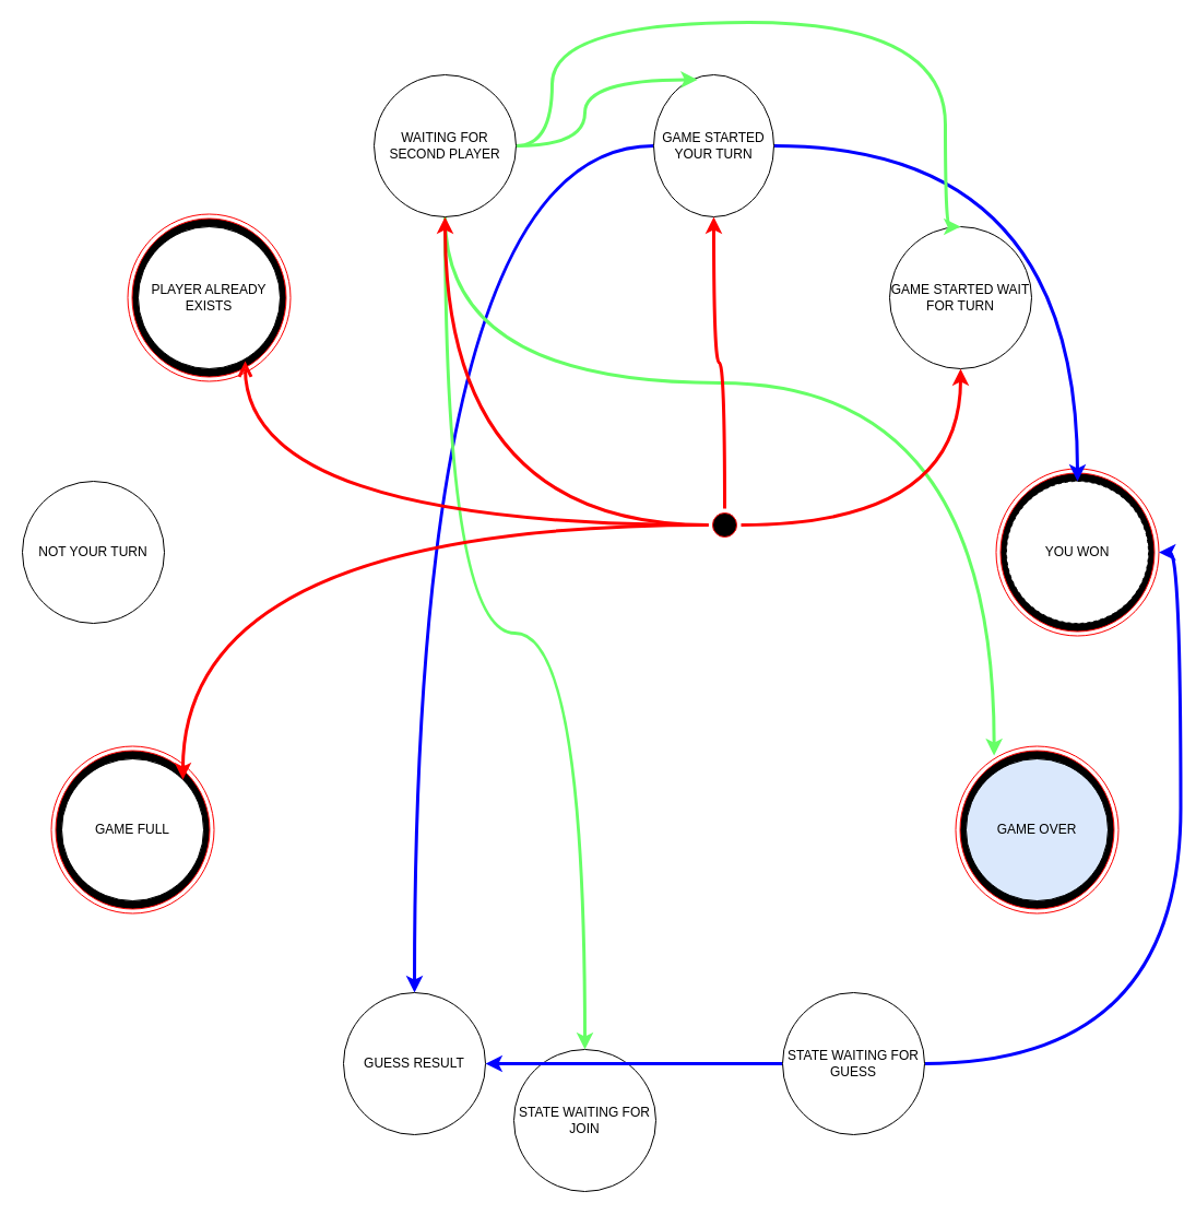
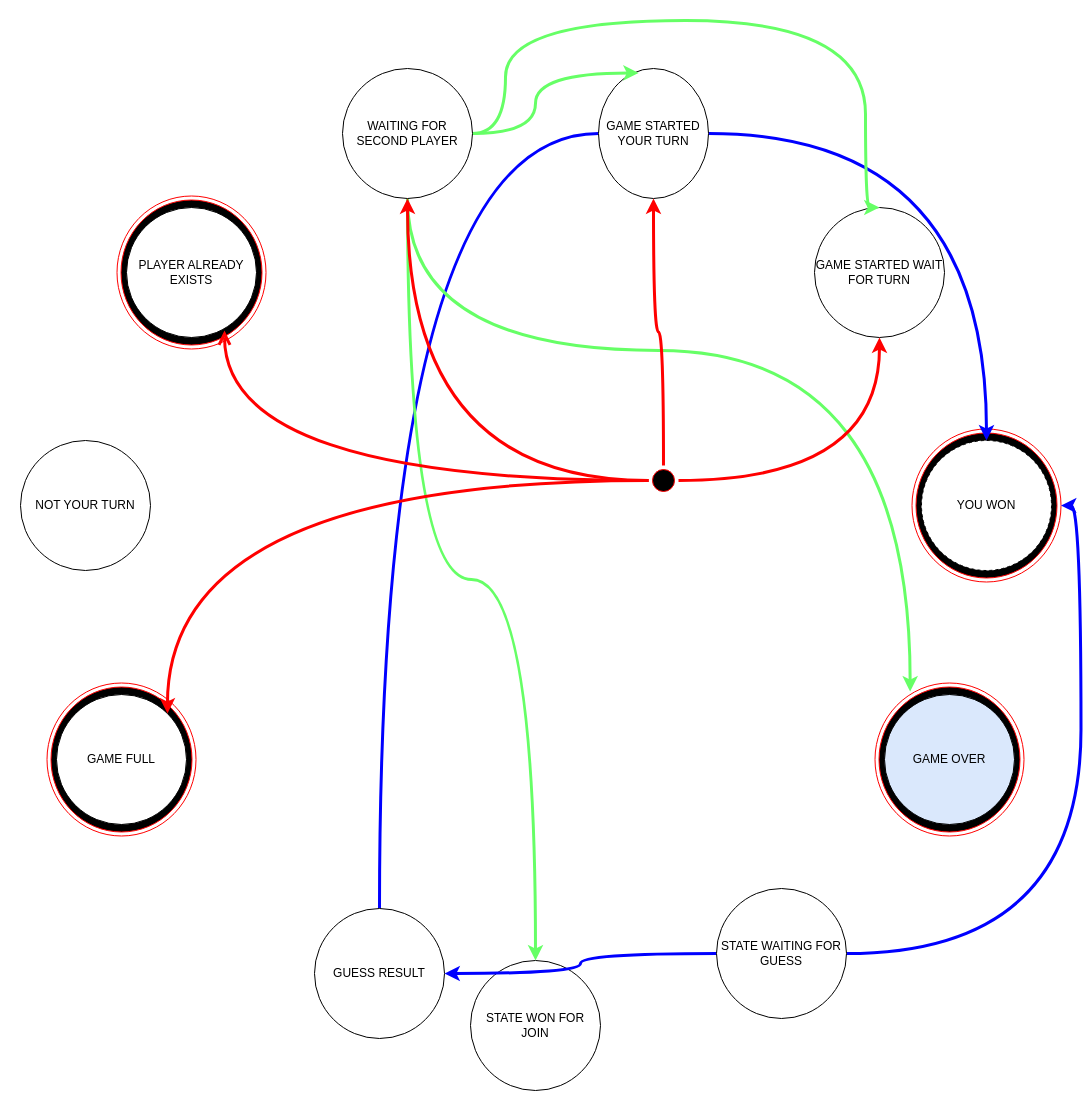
  <mxCell id="0" />
  <mxCell id="1" parent="0" />
  <mxCell id="2" value="" style="ellipse;html=1;shape=endState;fillColor=#000000;strokeColor=#ff0000;comic=0;" vertex="1" parent="1"><mxGeometry x="911.5" y="428.5" width="149" height="153" as="geometry" /></mxCell>
  <mxCell id="3" value="" style="ellipse;html=1;shape=endState;fillColor=#000000;strokeColor=#ff0000;comic=0;" vertex="1" parent="1"><mxGeometry x="874.5" y="682.5" width="149" height="153" as="geometry" /></mxCell>
  <mxCell id="4" value="" style="ellipse;html=1;shape=endState;fillColor=#000000;strokeColor=#ff0000;comic=0;" vertex="1" parent="1"><mxGeometry x="46.5" y="682.5" width="149" height="153" as="geometry" /></mxCell>
  <mxCell id="5" value="" style="ellipse;html=1;shape=endState;fillColor=#000000;strokeColor=#ff0000;comic=0;" vertex="1" parent="1"><mxGeometry x="116.5" y="195.5" width="149" height="153" as="geometry" /></mxCell>
- <mxCell id="6" value="STATE WAITING FOR JOIN" style="ellipse;whiteSpace=wrap;html=1;aspect=fixed;" vertex="1" parent="1"><mxGeometry x="470" y="960" width="130" height="130" as="geometry" /></mxCell>
+ <mxCell id="6" value="STATE WON FOR JOIN" style="ellipse;whiteSpace=wrap;html=1;aspect=fixed;" vertex="1" parent="1"><mxGeometry x="470" y="960" width="130" height="130" as="geometry" /></mxCell>
  <mxCell id="7" style="edgeStyle=orthogonalEdgeStyle;curved=1;rounded=0;orthogonalLoop=1;jettySize=auto;html=1;entryX=1;entryY=0.5;entryDx=0;entryDy=0;strokeColor=#0000FF;strokeWidth=3;" edge="1" parent="1" source="9" target="24"><mxGeometry relative="1" as="geometry" /></mxCell>
  <mxCell id="8" style="edgeStyle=orthogonalEdgeStyle;curved=1;rounded=0;orthogonalLoop=1;jettySize=auto;html=1;entryX=1;entryY=0.5;entryDx=0;entryDy=0;strokeColor=#0000FF;strokeWidth=3;" edge="1" parent="1" source="9" target="2"><mxGeometry relative="1" as="geometry" /></mxCell>
- <mxCell id="9" value="STATE WAITING FOR GUESS" style="ellipse;whiteSpace=wrap;html=1;aspect=fixed;" vertex="1" parent="1"><mxGeometry x="716" y="908" width="130" height="130" as="geometry" /></mxCell>
+ <mxCell id="9" value="STATE WAITING FOR GUESS" style="ellipse;whiteSpace=wrap;html=1;aspect=fixed;" vertex="1" parent="1"><mxGeometry x="716" y="888" width="130" height="130" as="geometry" /></mxCell>
  <mxCell id="10" value="GAME OVER" style="ellipse;whiteSpace=wrap;html=1;aspect=fixed;fillColor=#dae8fc;" vertex="1" parent="1"><mxGeometry x="884" y="694" width="130" height="130" as="geometry" /></mxCell>
  <mxCell id="11" value="YOU WON" style="ellipse;whiteSpace=wrap;html=1;aspect=fixed;dashed=1;" vertex="1" parent="1"><mxGeometry x="921" y="440" width="130" height="130" as="geometry" /></mxCell>
  <mxCell id="12" value="GAME STARTED WAIT FOR TURN" style="ellipse;whiteSpace=wrap;html=1;aspect=fixed;" vertex="1" parent="1"><mxGeometry x="814" y="207" width="130" height="130" as="geometry" /></mxCell>
  <mxCell id="13" style="edgeStyle=orthogonalEdgeStyle;curved=1;rounded=0;orthogonalLoop=1;jettySize=auto;html=1;strokeWidth=3;strokeColor=#0000FF;" edge="1" parent="1" source="15" target="11"><mxGeometry relative="1" as="geometry" /></mxCell>
- <mxCell id="14" style="edgeStyle=orthogonalEdgeStyle;curved=1;rounded=0;orthogonalLoop=1;jettySize=auto;html=1;strokeColor=#0000FF;strokeWidth=3;" edge="1" parent="1" source="15" target="24"><mxGeometry relative="1" as="geometry" /></mxCell>
+ <mxCell id="14" style="edgeStyle=orthogonalEdgeStyle;curved=1;rounded=0;orthogonalLoop=1;jettySize=auto;html=1;strokeColor=#0000FF;strokeWidth=3;endArrow=none;" edge="1" parent="1" source="15" target="24"><mxGeometry relative="1" as="geometry" /></mxCell>
  <mxCell id="15" value="GAME STARTED YOUR TURN" style="ellipse;whiteSpace=wrap;html=1;aspect=fixed;" vertex="1" parent="1"><mxGeometry x="598" y="68" width="110" height="130" as="geometry" /></mxCell>
  <mxCell id="16" style="edgeStyle=orthogonalEdgeStyle;curved=1;rounded=0;orthogonalLoop=1;jettySize=auto;html=1;entryX=0.365;entryY=0.034;entryDx=0;entryDy=0;entryPerimeter=0;strokeColor=#66FF66;strokeWidth=3;" edge="1" parent="1" source="20" target="15"><mxGeometry relative="1" as="geometry" /></mxCell>
  <mxCell id="17" style="edgeStyle=orthogonalEdgeStyle;curved=1;rounded=0;orthogonalLoop=1;jettySize=auto;html=1;entryX=0.5;entryY=0;entryDx=0;entryDy=0;strokeColor=#66FF66;strokeWidth=3;" edge="1" parent="1" source="20" target="12"><mxGeometry relative="1" as="geometry"><Array as="points"><mxPoint x="505" y="133" /><mxPoint x="505" y="20" /><mxPoint x="865" y="20" /><mxPoint x="865" y="207" /></Array></mxGeometry></mxCell>
  <mxCell id="18" style="edgeStyle=orthogonalEdgeStyle;curved=1;rounded=0;orthogonalLoop=1;jettySize=auto;html=1;strokeColor=#66FF66;strokeWidth=3;" edge="1" parent="1" source="20" target="6"><mxGeometry relative="1" as="geometry" /></mxCell>
  <mxCell id="19" style="edgeStyle=orthogonalEdgeStyle;curved=1;rounded=0;orthogonalLoop=1;jettySize=auto;html=1;entryX=0.236;entryY=0.056;entryDx=0;entryDy=0;entryPerimeter=0;strokeColor=#66FF66;strokeWidth=3;" edge="1" parent="1" source="20" target="3"><mxGeometry relative="1" as="geometry"><Array as="points"><mxPoint x="407" y="350" /><mxPoint x="910" y="350" /></Array></mxGeometry></mxCell>
  <mxCell id="20" value="WAITING FOR SECOND PLAYER" style="ellipse;whiteSpace=wrap;html=1;aspect=fixed;" vertex="1" parent="1"><mxGeometry x="342" y="68" width="130" height="130" as="geometry" /></mxCell>
  <mxCell id="21" value="PLAYER ALREADY EXISTS" style="ellipse;whiteSpace=wrap;html=1;aspect=fixed;container=0;backgroundOutline=0;comic=0;" vertex="1" parent="1"><mxGeometry x="126" y="207" width="130" height="130" as="geometry" /></mxCell>
  <mxCell id="22" value="NOT YOUR TURN" style="ellipse;whiteSpace=wrap;html=1;aspect=fixed;" vertex="1" parent="1"><mxGeometry x="20" y="440" width="130" height="130" as="geometry" /></mxCell>
  <mxCell id="23" value="GAME FULL" style="ellipse;whiteSpace=wrap;html=1;aspect=fixed;" vertex="1" parent="1"><mxGeometry x="56" y="694" width="130" height="130" as="geometry" /></mxCell>
  <mxCell id="24" value="GUESS RESULT" style="ellipse;whiteSpace=wrap;html=1;aspect=fixed;" vertex="1" parent="1"><mxGeometry x="314" y="908" width="130" height="130" as="geometry" /></mxCell>
  <mxCell id="25" style="edgeStyle=orthogonalEdgeStyle;rounded=0;orthogonalLoop=1;jettySize=auto;html=1;curved=1;strokeColor=#FF0000;strokeWidth=3;" edge="1" parent="1" source="29" target="20"><mxGeometry relative="1" as="geometry" /></mxCell>
  <mxCell id="26" style="edgeStyle=orthogonalEdgeStyle;rounded=0;orthogonalLoop=1;jettySize=auto;html=1;curved=1;strokeColor=#FF0000;strokeWidth=3;" edge="1" parent="1" source="29" target="15"><mxGeometry relative="1" as="geometry" /></mxCell>
  <mxCell id="27" style="edgeStyle=orthogonalEdgeStyle;rounded=0;orthogonalLoop=1;jettySize=auto;html=1;curved=1;strokeColor=#FF0000;strokeWidth=3;" edge="1" parent="1" source="29" target="12"><mxGeometry relative="1" as="geometry" /></mxCell>
  <mxCell id="28" style="edgeStyle=orthogonalEdgeStyle;rounded=0;orthogonalLoop=1;jettySize=auto;html=1;entryX=1;entryY=0;entryDx=0;entryDy=0;curved=1;strokeColor=#FF0000;strokeWidth=3;" edge="1" parent="1" source="29" target="23"><mxGeometry relative="1" as="geometry" /></mxCell>
  <mxCell id="29" value="" style="ellipse;html=1;shape=startState;fillColor=#000000;strokeColor=#ff0000;" vertex="1" parent="1"><mxGeometry x="648" y="465" width="30" height="30" as="geometry" /></mxCell>
  <mxCell id="30" value="" style="edgeStyle=orthogonalEdgeStyle;html=1;verticalAlign=bottom;endArrow=open;endSize=8;elbow=vertical;entryX=0.754;entryY=0.946;entryDx=0;entryDy=0;entryPerimeter=0;curved=1;strokeColor=#FF0000;strokeWidth=3;" edge="1" source="29" parent="1" target="21"><mxGeometry relative="1" as="geometry"><mxPoint x="545" y="495" as="targetPoint" /></mxGeometry></mxCell>
